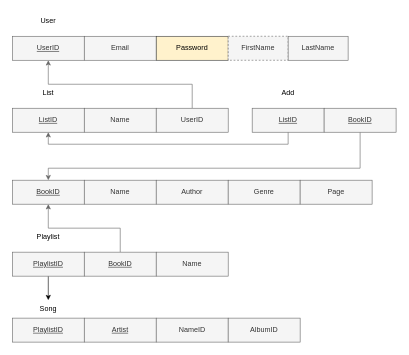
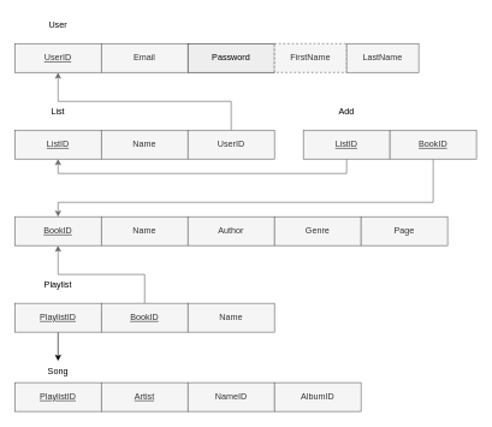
  <mxCell id="0" />
  <mxCell id="1" parent="0" />
  <mxCell id="2" value="&lt;u&gt;UserID&lt;/u&gt;" style="rounded=0;whiteSpace=wrap;html=1;fillColor=#f5f5f5;fontColor=#333333;strokeColor=#666666;" parent="1" vertex="1"><mxGeometry x="20" y="60" width="120" height="40" as="geometry" /></mxCell>
  <mxCell id="3" value="Email" style="rounded=0;whiteSpace=wrap;html=1;fillColor=#f5f5f5;fontColor=#333333;strokeColor=#666666;" parent="1" vertex="1"><mxGeometry x="140" y="60" width="120" height="40" as="geometry" /></mxCell>
  <mxCell id="4" value="User" style="text;html=1;align=center;verticalAlign=middle;whiteSpace=wrap;rounded=0;" parent="1" vertex="1"><mxGeometry x="20" y="20" width="120" height="30" as="geometry" /></mxCell>
- <mxCell id="5" value="Password" style="rounded=0;whiteSpace=wrap;html=1;fillColor=#fff2cc;strokeColor=#36393d;" parent="1" vertex="1"><mxGeometry x="260" y="60" width="120" height="40" as="geometry" /></mxCell>
+ <mxCell id="5" value="Password" style="rounded=0;whiteSpace=wrap;html=1;fillColor=#eeeeee;strokeColor=#36393d;" parent="1" vertex="1"><mxGeometry x="260" y="60" width="120" height="40" as="geometry" /></mxCell>
  <mxCell id="6" value="FirstName" style="rounded=0;whiteSpace=wrap;html=1;fillColor=#f5f5f5;fontColor=#333333;strokeColor=#666666;dashed=1;" parent="1" vertex="1"><mxGeometry x="380" y="60" width="100" height="40" as="geometry" /></mxCell>
  <mxCell id="7" value="LastName" style="rounded=0;whiteSpace=wrap;html=1;fillColor=#f5f5f5;fontColor=#333333;strokeColor=#666666;" parent="1" vertex="1"><mxGeometry x="480" y="60" width="100" height="40" as="geometry" /></mxCell>
  <mxCell id="8" value="&lt;u&gt;ListID&lt;/u&gt;" style="rounded=0;whiteSpace=wrap;html=1;fillColor=#f5f5f5;fontColor=#333333;strokeColor=#666666;" parent="1" vertex="1"><mxGeometry x="20" y="180" width="120" height="40" as="geometry" /></mxCell>
  <mxCell id="9" value="Name" style="rounded=0;whiteSpace=wrap;html=1;fillColor=#f5f5f5;fontColor=#333333;strokeColor=#666666;" parent="1" vertex="1"><mxGeometry x="140" y="180" width="120" height="40" as="geometry" /></mxCell>
  <mxCell id="10" value="List" style="text;html=1;align=center;verticalAlign=middle;whiteSpace=wrap;rounded=0;" parent="1" vertex="1"><mxGeometry x="20" y="140" width="120" height="30" as="geometry" /></mxCell>
  <mxCell id="11" value="" style="edgeStyle=orthogonalEdgeStyle;rounded=0;orthogonalLoop=1;jettySize=auto;html=1;entryX=0.5;entryY=1;entryDx=0;entryDy=0;fillColor=#f5f5f5;strokeColor=#666666;" parent="1" source="12" target="2" edge="1"><mxGeometry relative="1" as="geometry"><mxPoint x="80" y="110" as="targetPoint" /><Array as="points"><mxPoint x="320" y="140" /><mxPoint x="80" y="140" /></Array></mxGeometry></mxCell>
  <mxCell id="12" value="UserID" style="rounded=0;whiteSpace=wrap;html=1;fillColor=#f5f5f5;fontColor=#333333;strokeColor=#666666;" parent="1" vertex="1"><mxGeometry x="260" y="180" width="120" height="40" as="geometry" /></mxCell>
  <mxCell id="13" value="&lt;u&gt;BookID&lt;/u&gt;" style="rounded=0;whiteSpace=wrap;html=1;fillColor=#f5f5f5;fontColor=#333333;strokeColor=#666666;" parent="1" vertex="1"><mxGeometry x="20" y="300" width="120" height="40" as="geometry" /></mxCell>
  <mxCell id="14" value="Name" style="rounded=0;whiteSpace=wrap;html=1;fillColor=#f5f5f5;fontColor=#333333;strokeColor=#666666;" parent="1" vertex="1"><mxGeometry x="140" y="300" width="120" height="40" as="geometry" /></mxCell>
  <mxCell id="15" value="Author" style="rounded=0;whiteSpace=wrap;html=1;fillColor=#f5f5f5;fontColor=#333333;strokeColor=#666666;" parent="1" vertex="1"><mxGeometry x="260" y="300" width="120" height="40" as="geometry" /></mxCell>
  <mxCell id="16" value="Genre" style="rounded=0;whiteSpace=wrap;html=1;fillColor=#f5f5f5;fontColor=#333333;strokeColor=#666666;" parent="1" vertex="1"><mxGeometry x="380" y="300" width="120" height="40" as="geometry" /></mxCell>
  <mxCell id="17" value="Page" style="rounded=0;whiteSpace=wrap;html=1;fillColor=#f5f5f5;fontColor=#333333;strokeColor=#666666;" parent="1" vertex="1"><mxGeometry x="500" y="300" width="120" height="40" as="geometry" /></mxCell>
  <mxCell id="18" value="" style="edgeStyle=orthogonalEdgeStyle;rounded=0;orthogonalLoop=1;jettySize=auto;html=1;" edge="1" parent="1" source="19" target="32"><mxGeometry relative="1" as="geometry" /></mxCell>
  <mxCell id="19" value="&lt;u&gt;PlaylistID&lt;/u&gt;" style="rounded=0;whiteSpace=wrap;html=1;fillColor=#f5f5f5;fontColor=#333333;strokeColor=#666666;" parent="1" vertex="1"><mxGeometry x="20" y="420" width="120" height="40" as="geometry" /></mxCell>
  <mxCell id="20" style="edgeStyle=orthogonalEdgeStyle;rounded=0;orthogonalLoop=1;jettySize=auto;html=1;entryX=0.5;entryY=1;entryDx=0;entryDy=0;fillColor=#f5f5f5;strokeColor=#666666;" parent="1" source="21" target="13" edge="1"><mxGeometry relative="1" as="geometry" /></mxCell>
  <mxCell id="21" value="&lt;u&gt;BookID&lt;/u&gt;" style="rounded=0;whiteSpace=wrap;html=1;fillColor=#f5f5f5;fontColor=#333333;strokeColor=#666666;" parent="1" vertex="1"><mxGeometry x="140" y="420" width="120" height="40" as="geometry" /></mxCell>
  <mxCell id="22" value="Playlist" style="text;html=1;align=center;verticalAlign=middle;whiteSpace=wrap;rounded=0;" parent="1" vertex="1"><mxGeometry x="20" y="380" width="120" height="30" as="geometry" /></mxCell>
  <mxCell id="23" value="Name" style="rounded=0;whiteSpace=wrap;html=1;fillColor=#f5f5f5;fontColor=#333333;strokeColor=#666666;" parent="1" vertex="1"><mxGeometry x="260" y="420" width="120" height="40" as="geometry" /></mxCell>
  <mxCell id="24" value="" style="edgeStyle=orthogonalEdgeStyle;rounded=0;orthogonalLoop=1;jettySize=auto;html=1;entryX=0.5;entryY=1;entryDx=0;entryDy=0;exitX=0.5;exitY=1;exitDx=0;exitDy=0;fillColor=#f5f5f5;strokeColor=#666666;" parent="1" source="25" target="8" edge="1"><mxGeometry relative="1" as="geometry"><mxPoint x="480" y="240" as="sourcePoint" /><mxPoint x="80" y="240" as="targetPoint" /><Array as="points"><mxPoint x="480" y="240" /><mxPoint x="80" y="240" /></Array></mxGeometry></mxCell>
  <mxCell id="25" value="&lt;u&gt;ListID&lt;/u&gt;" style="rounded=0;whiteSpace=wrap;html=1;fillColor=#f5f5f5;fontColor=#333333;strokeColor=#666666;" parent="1" vertex="1"><mxGeometry x="420" y="180" width="120" height="40" as="geometry" /></mxCell>
  <mxCell id="26" style="edgeStyle=orthogonalEdgeStyle;rounded=0;orthogonalLoop=1;jettySize=auto;html=1;fillColor=#f5f5f5;strokeColor=#666666;" parent="1" source="27" target="13" edge="1"><mxGeometry relative="1" as="geometry"><Array as="points"><mxPoint x="600" y="280" /><mxPoint x="80" y="280" /></Array></mxGeometry></mxCell>
  <mxCell id="27" value="&lt;u&gt;BookID&lt;/u&gt;" style="rounded=0;whiteSpace=wrap;html=1;fillColor=#f5f5f5;fontColor=#333333;strokeColor=#666666;" parent="1" vertex="1"><mxGeometry x="540" y="180" width="120" height="40" as="geometry" /></mxCell>
  <mxCell id="28" value="Add" style="text;html=1;align=center;verticalAlign=middle;whiteSpace=wrap;rounded=0;" parent="1" vertex="1"><mxGeometry x="420" y="140" width="120" height="30" as="geometry" /></mxCell>
  <mxCell id="29" value="&lt;u&gt;PlaylistID&lt;/u&gt;" style="rounded=0;whiteSpace=wrap;html=1;fillColor=#f5f5f5;fontColor=#333333;strokeColor=#666666;" vertex="1" parent="1"><mxGeometry x="20" y="530" width="120" height="40" as="geometry" /></mxCell>
  <mxCell id="30" value="&lt;u&gt;Artist&lt;/u&gt;" style="rounded=0;whiteSpace=wrap;html=1;fillColor=#f5f5f5;fontColor=#333333;strokeColor=#666666;" vertex="1" parent="1"><mxGeometry x="140" y="530" width="120" height="40" as="geometry" /></mxCell>
  <mxCell id="31" value="NameID" style="rounded=0;whiteSpace=wrap;html=1;fillColor=#f5f5f5;fontColor=#333333;strokeColor=#666666;" vertex="1" parent="1"><mxGeometry x="260" y="530" width="120" height="40" as="geometry" /></mxCell>
  <mxCell id="32" value="Song" style="text;html=1;align=center;verticalAlign=middle;whiteSpace=wrap;rounded=0;" vertex="1" parent="1"><mxGeometry x="20" y="500" width="120" height="30" as="geometry" /></mxCell>
  <mxCell id="33" value="AlbumID" style="rounded=0;whiteSpace=wrap;html=1;fillColor=#f5f5f5;fontColor=#333333;strokeColor=#666666;" vertex="1" parent="1"><mxGeometry x="380" y="530" width="120" height="40" as="geometry" /></mxCell>
